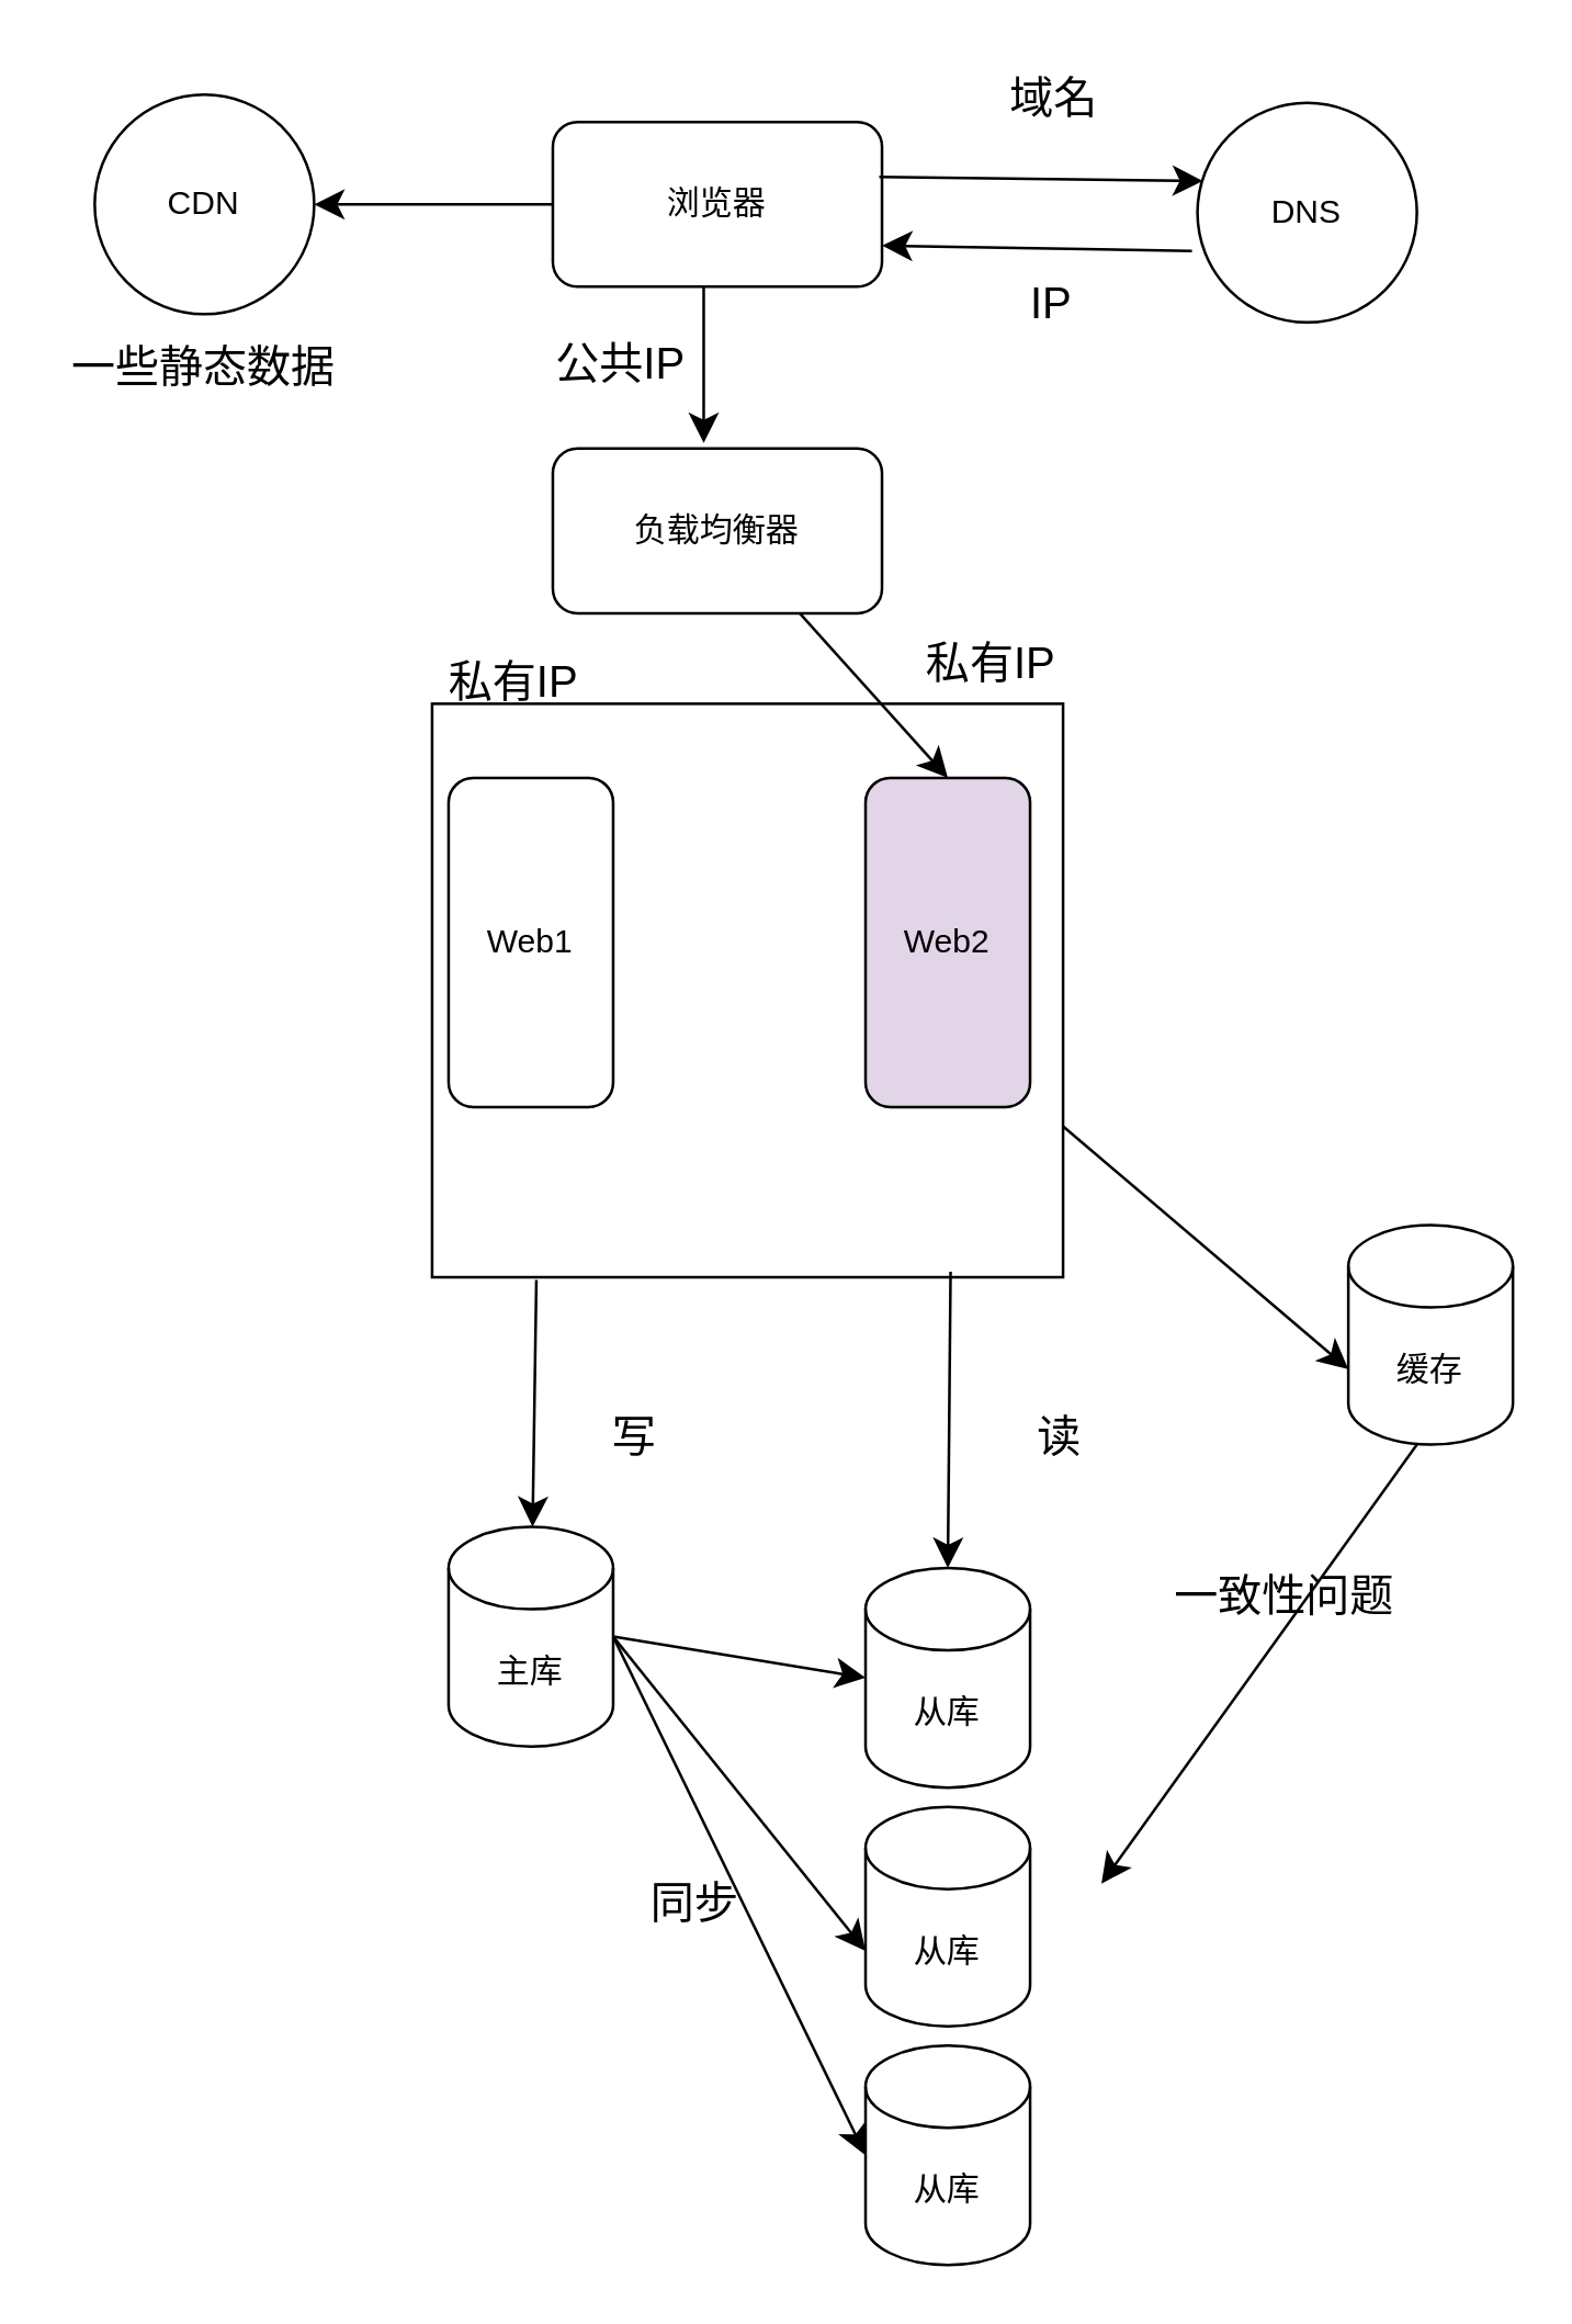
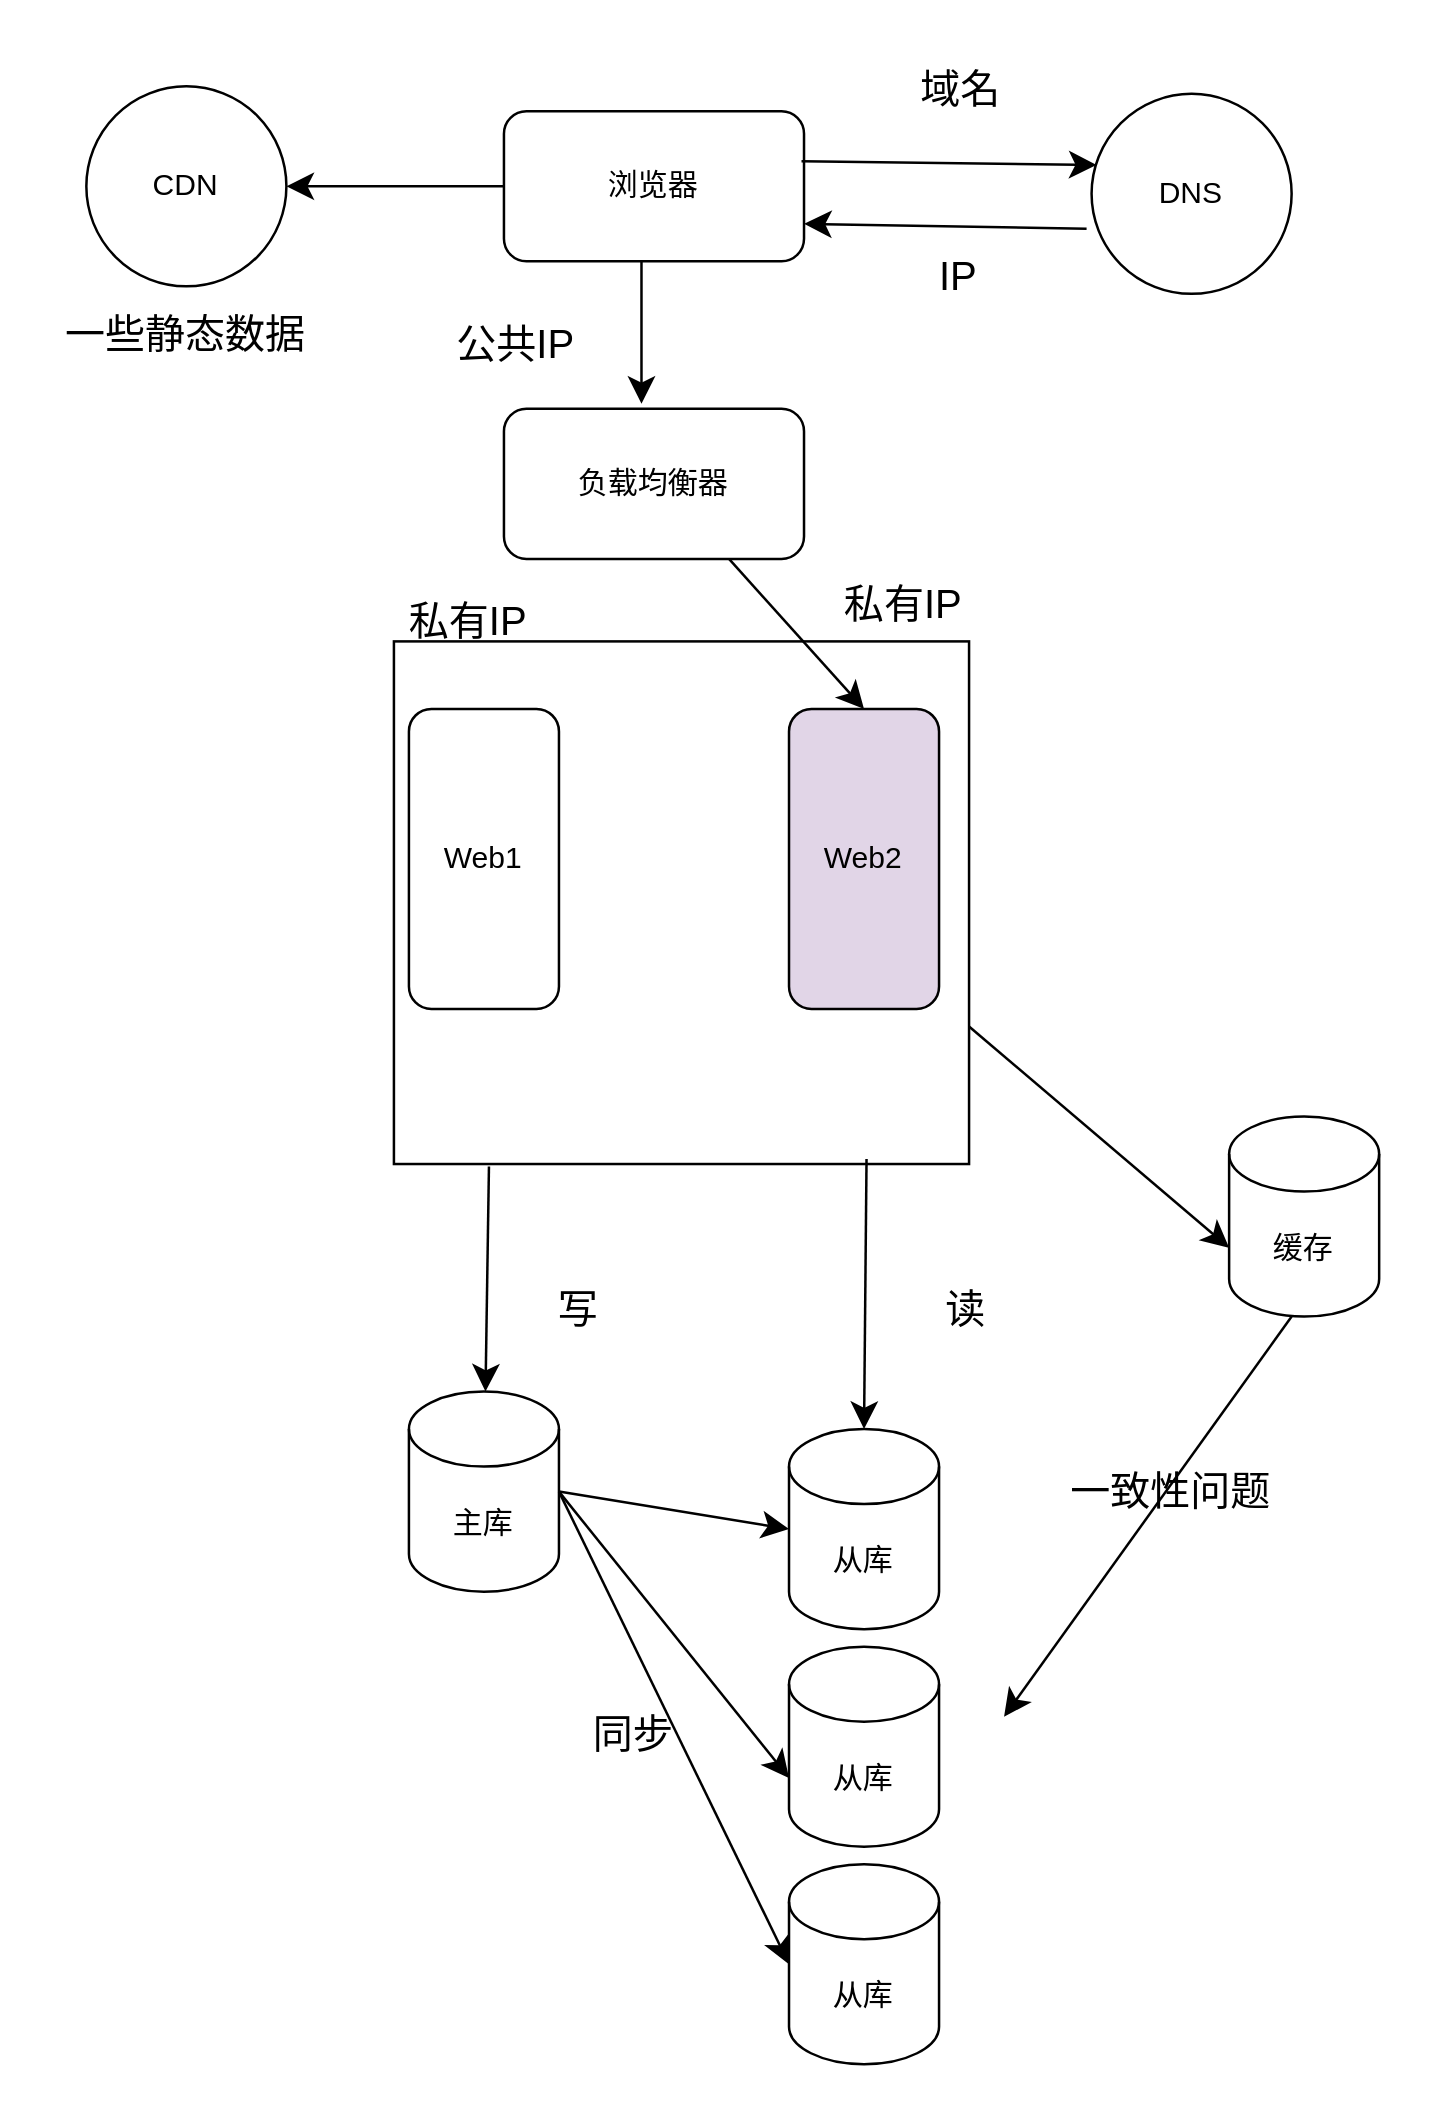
  <mxCell id="0" />
  <mxCell id="1" parent="0" />
  <mxCell id="2" value="" style="rounded=0;whiteSpace=wrap;html=1;" vertex="1" parent="1"><mxGeometry x="157" y="256" width="230" height="209" as="geometry" /></mxCell>
  <mxCell id="3" style="edgeStyle=none;curved=1;rounded=0;orthogonalLoop=1;jettySize=auto;html=1;exitX=0.25;exitY=1;exitDx=0;exitDy=0;entryX=0.25;entryY=0;entryDx=0;entryDy=0;fontSize=12;startSize=8;endSize=8;" edge="1" parent="1"><mxGeometry relative="1" as="geometry"><mxPoint x="256" y="104" as="sourcePoint" /><mxPoint x="256" y="161" as="targetPoint" /></mxGeometry></mxCell>
  <mxCell id="4" style="edgeStyle=none;curved=1;rounded=0;orthogonalLoop=1;jettySize=auto;html=1;exitX=0;exitY=0.5;exitDx=0;exitDy=0;entryX=1;entryY=0.5;entryDx=0;entryDy=0;fontSize=12;startSize=8;endSize=8;" edge="1" parent="1" source="5" target="34"><mxGeometry relative="1" as="geometry" /></mxCell>
  <mxCell id="5" value="浏览器" style="rounded=1;whiteSpace=wrap;html=1;" vertex="1" parent="1"><mxGeometry x="201" y="44" width="120" height="60" as="geometry" /></mxCell>
  <mxCell id="6" value="DNS" style="ellipse;whiteSpace=wrap;html=1;aspect=fixed;" vertex="1" parent="1"><mxGeometry x="436" y="37" width="80" height="80" as="geometry" /></mxCell>
  <mxCell id="7" value="" style="endArrow=classic;html=1;rounded=0;fontSize=12;startSize=8;endSize=8;entryX=0.025;entryY=0.356;entryDx=0;entryDy=0;entryPerimeter=0;" edge="1" parent="1" target="6"><mxGeometry width="50" height="50" relative="1" as="geometry"><mxPoint x="320" y="64" as="sourcePoint" /><mxPoint x="370" y="14" as="targetPoint" /></mxGeometry></mxCell>
  <mxCell id="8" value="域名" style="text;html=1;align=center;verticalAlign=middle;whiteSpace=wrap;rounded=0;fontSize=16;" vertex="1" parent="1"><mxGeometry x="354" y="20" width="60" height="30" as="geometry" /></mxCell>
  <mxCell id="9" value="" style="endArrow=classic;html=1;rounded=0;fontSize=12;startSize=8;endSize=8;entryX=1;entryY=0.75;entryDx=0;entryDy=0;" edge="1" parent="1" target="5"><mxGeometry width="50" height="50" relative="1" as="geometry"><mxPoint x="434" y="91" as="sourcePoint" /><mxPoint x="484" y="41" as="targetPoint" /></mxGeometry></mxCell>
  <mxCell id="10" value="IP" style="text;html=1;align=center;verticalAlign=middle;whiteSpace=wrap;rounded=0;fontSize=16;" vertex="1" parent="1"><mxGeometry x="353" y="95" width="60" height="30" as="geometry" /></mxCell>
- <mxCell id="11" value="公共IP" style="text;html=1;align=center;verticalAlign=middle;whiteSpace=wrap;rounded=0;fontSize=16;" vertex="1" parent="1"><mxGeometry x="196" y="117" width="60" height="30" as="geometry" /></mxCell>
+ <mxCell id="11" value="公共IP" style="text;html=1;align=center;verticalAlign=middle;whiteSpace=wrap;rounded=0;fontSize=16;" vertex="1" parent="1"><mxGeometry x="176" y="122" width="60" height="30" as="geometry" /></mxCell>
  <mxCell id="12" value="Web1" style="rounded=1;whiteSpace=wrap;html=1;direction=south;" vertex="1" parent="1"><mxGeometry x="163" y="283" width="60" height="120" as="geometry" /></mxCell>
  <mxCell id="13" style="edgeStyle=none;curved=1;rounded=0;orthogonalLoop=1;jettySize=auto;html=1;exitX=0.75;exitY=1;exitDx=0;exitDy=0;entryX=0;entryY=0.5;entryDx=0;entryDy=0;fontSize=12;startSize=8;endSize=8;" edge="1" parent="1" source="14" target="15"><mxGeometry relative="1" as="geometry" /></mxCell>
  <mxCell id="14" value="负载均衡器" style="rounded=1;whiteSpace=wrap;html=1;" vertex="1" parent="1"><mxGeometry x="201" y="163" width="120" height="60" as="geometry" /></mxCell>
  <mxCell id="15" value="Web2" style="rounded=1;whiteSpace=wrap;html=1;direction=south;fillColor=#e1d5e7;" vertex="1" parent="1"><mxGeometry x="315" y="283" width="60" height="120" as="geometry" /></mxCell>
  <mxCell id="16" value="私有IP" style="text;html=1;align=center;verticalAlign=middle;whiteSpace=wrap;rounded=0;fontSize=16;" vertex="1" parent="1"><mxGeometry x="157" y="233" width="60" height="30" as="geometry" /></mxCell>
  <mxCell id="17" value="私有IP" style="text;html=1;align=center;verticalAlign=middle;whiteSpace=wrap;rounded=0;fontSize=16;" vertex="1" parent="1"><mxGeometry x="331" y="226" width="60" height="30" as="geometry" /></mxCell>
  <mxCell id="18" value="主库" style="shape=cylinder3;whiteSpace=wrap;html=1;boundedLbl=1;backgroundOutline=1;size=15;" vertex="1" parent="1"><mxGeometry x="163" y="556" width="60" height="80" as="geometry" /></mxCell>
  <mxCell id="19" value="从库" style="shape=cylinder3;whiteSpace=wrap;html=1;boundedLbl=1;backgroundOutline=1;size=15;" vertex="1" parent="1"><mxGeometry x="315" y="571" width="60" height="80" as="geometry" /></mxCell>
  <mxCell id="20" value="从库" style="shape=cylinder3;whiteSpace=wrap;html=1;boundedLbl=1;backgroundOutline=1;size=15;" vertex="1" parent="1"><mxGeometry x="315" y="658" width="60" height="80" as="geometry" /></mxCell>
  <mxCell id="21" value="从库" style="shape=cylinder3;whiteSpace=wrap;html=1;boundedLbl=1;backgroundOutline=1;size=15;" vertex="1" parent="1"><mxGeometry x="315" y="745" width="60" height="80" as="geometry" /></mxCell>
  <mxCell id="22" value="" style="endArrow=classic;html=1;rounded=0;fontSize=12;startSize=8;endSize=8;" edge="1" parent="1" target="18"><mxGeometry width="50" height="50" relative="1" as="geometry"><mxPoint x="195" y="466" as="sourcePoint" /><mxPoint x="245" y="416" as="targetPoint" /></mxGeometry></mxCell>
  <mxCell id="23" value="写" style="text;html=1;align=center;verticalAlign=middle;whiteSpace=wrap;rounded=0;fontSize=16;" vertex="1" parent="1"><mxGeometry x="201" y="508" width="60" height="30" as="geometry" /></mxCell>
  <mxCell id="24" value="" style="endArrow=classic;html=1;rounded=0;fontSize=12;startSize=8;endSize=8;entryX=0.5;entryY=0;entryDx=0;entryDy=0;entryPerimeter=0;" edge="1" parent="1" target="19"><mxGeometry width="50" height="50" relative="1" as="geometry"><mxPoint x="346" y="463" as="sourcePoint" /><mxPoint x="396" y="413" as="targetPoint" /></mxGeometry></mxCell>
  <mxCell id="25" value="读" style="text;html=1;align=center;verticalAlign=middle;whiteSpace=wrap;rounded=0;fontSize=16;" vertex="1" parent="1"><mxGeometry x="356" y="508" width="60" height="30" as="geometry" /></mxCell>
  <mxCell id="26" style="edgeStyle=none;curved=1;rounded=0;orthogonalLoop=1;jettySize=auto;html=1;exitX=1;exitY=0.5;exitDx=0;exitDy=0;exitPerimeter=0;entryX=0;entryY=0.5;entryDx=0;entryDy=0;entryPerimeter=0;fontSize=12;startSize=8;endSize=8;" edge="1" parent="1" source="18" target="19"><mxGeometry relative="1" as="geometry" /></mxCell>
  <mxCell id="27" style="edgeStyle=none;curved=1;rounded=0;orthogonalLoop=1;jettySize=auto;html=1;exitX=1;exitY=0.5;exitDx=0;exitDy=0;exitPerimeter=0;entryX=0;entryY=0;entryDx=0;entryDy=52.5;entryPerimeter=0;fontSize=12;startSize=8;endSize=8;" edge="1" parent="1" source="18" target="20"><mxGeometry relative="1" as="geometry" /></mxCell>
  <mxCell id="28" style="edgeStyle=none;curved=1;rounded=0;orthogonalLoop=1;jettySize=auto;html=1;exitX=1;exitY=0.5;exitDx=0;exitDy=0;exitPerimeter=0;entryX=0;entryY=0.5;entryDx=0;entryDy=0;entryPerimeter=0;fontSize=12;startSize=8;endSize=8;" edge="1" parent="1" source="18" target="21"><mxGeometry relative="1" as="geometry" /></mxCell>
  <mxCell id="29" value="同步" style="text;html=1;align=center;verticalAlign=middle;whiteSpace=wrap;rounded=0;fontSize=16;" vertex="1" parent="1"><mxGeometry x="223" y="678" width="60" height="30" as="geometry" /></mxCell>
  <mxCell id="30" value="缓存" style="shape=cylinder3;whiteSpace=wrap;html=1;boundedLbl=1;backgroundOutline=1;size=15;" vertex="1" parent="1"><mxGeometry x="491" y="446" width="60" height="80" as="geometry" /></mxCell>
  <mxCell id="31" value="" style="endArrow=classic;html=1;rounded=0;fontSize=12;startSize=8;endSize=8;entryX=0;entryY=0;entryDx=0;entryDy=52.5;entryPerimeter=0;" edge="1" parent="1" target="30"><mxGeometry width="50" height="50" relative="1" as="geometry"><mxPoint x="387" y="410" as="sourcePoint" /><mxPoint x="437" y="360" as="targetPoint" /></mxGeometry></mxCell>
  <mxCell id="32" value="" style="endArrow=classic;html=1;rounded=0;fontSize=12;startSize=8;endSize=8;" edge="1" parent="1"><mxGeometry width="50" height="50" relative="1" as="geometry"><mxPoint x="516" y="526" as="sourcePoint" /><mxPoint x="401" y="686" as="targetPoint" /></mxGeometry></mxCell>
- <mxCell id="33" value="一致性问题" style="text;html=1;align=center;verticalAlign=middle;whiteSpace=wrap;rounded=0;fontSize=16;" vertex="1" parent="1"><mxGeometry x="423" y="564" width="90" height="34" as="geometry" /></mxCell>
+ <mxCell id="33" value="一致性问题" style="text;html=1;align=center;verticalAlign=middle;whiteSpace=wrap;rounded=0;fontSize=16;" vertex="1" parent="1"><mxGeometry x="423" y="579" width="90" height="34" as="geometry" /></mxCell>
  <mxCell id="34" value="CDN" style="ellipse;whiteSpace=wrap;html=1;aspect=fixed;" vertex="1" parent="1"><mxGeometry x="34" y="34" width="80" height="80" as="geometry" /></mxCell>
  <mxCell id="35" value="一些静态数据" style="text;html=1;align=center;verticalAlign=middle;whiteSpace=wrap;rounded=0;fontSize=16;" vertex="1" parent="1"><mxGeometry x="20" y="118" width="108" height="29" as="geometry" /></mxCell>
